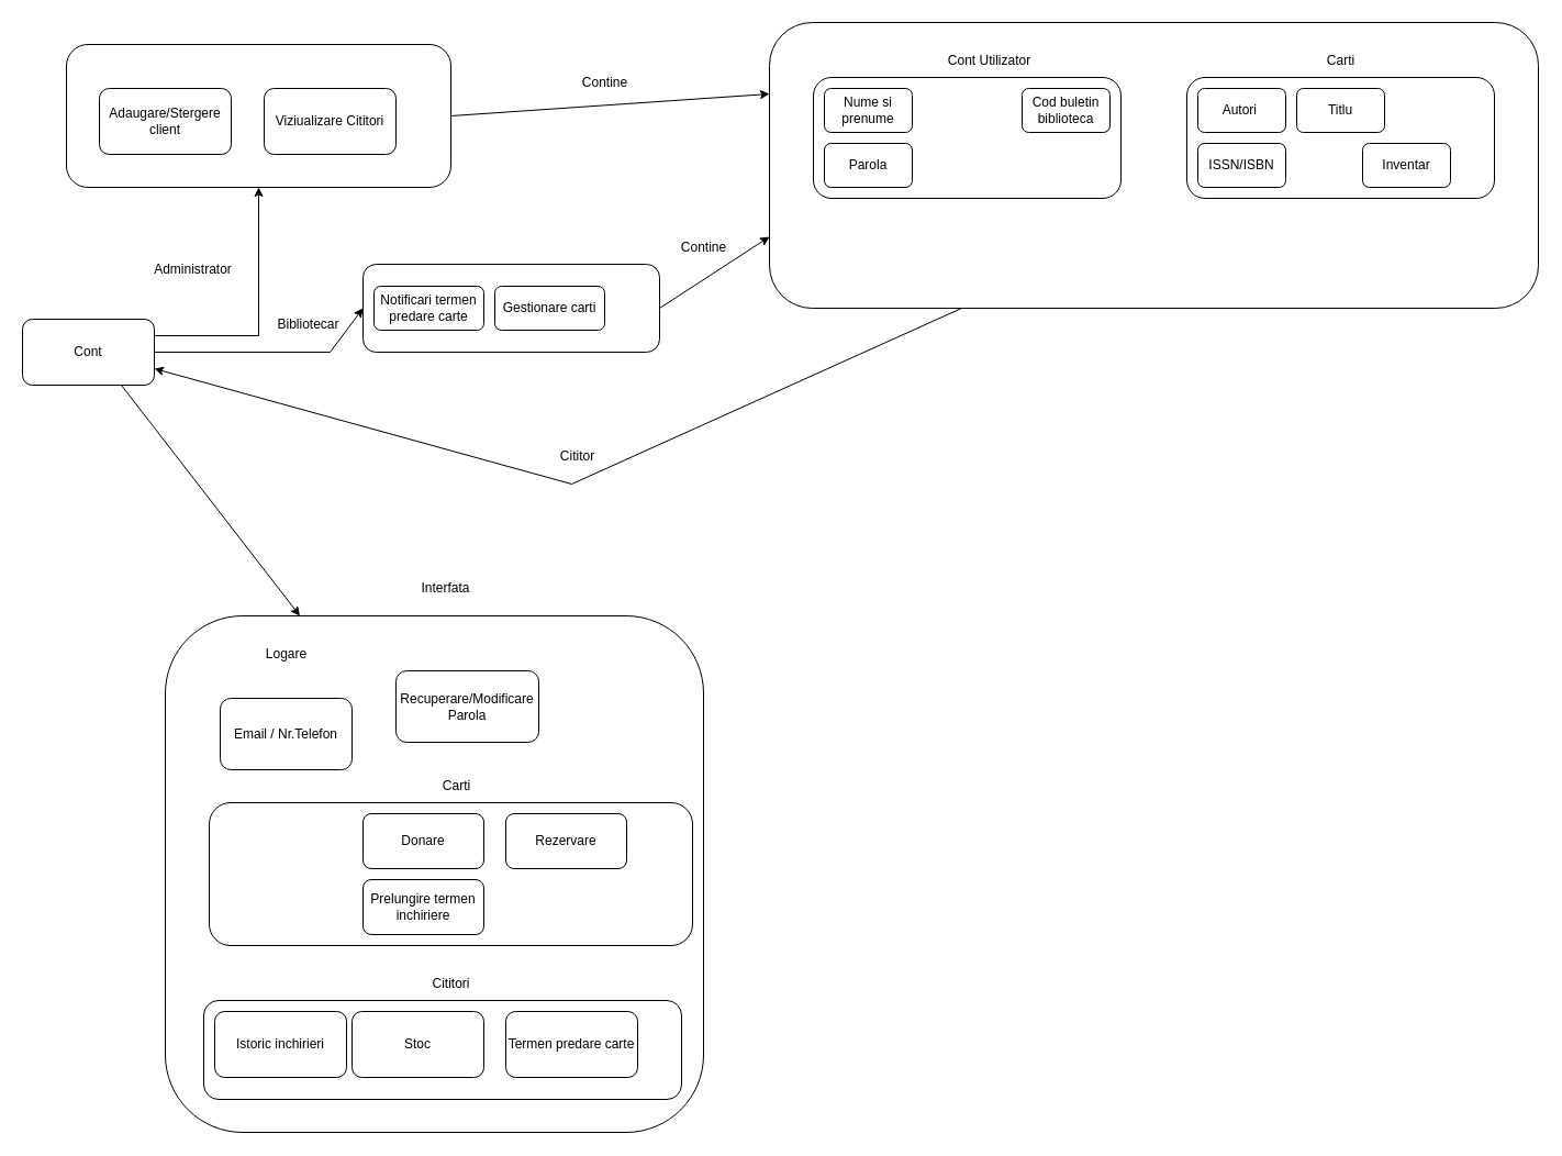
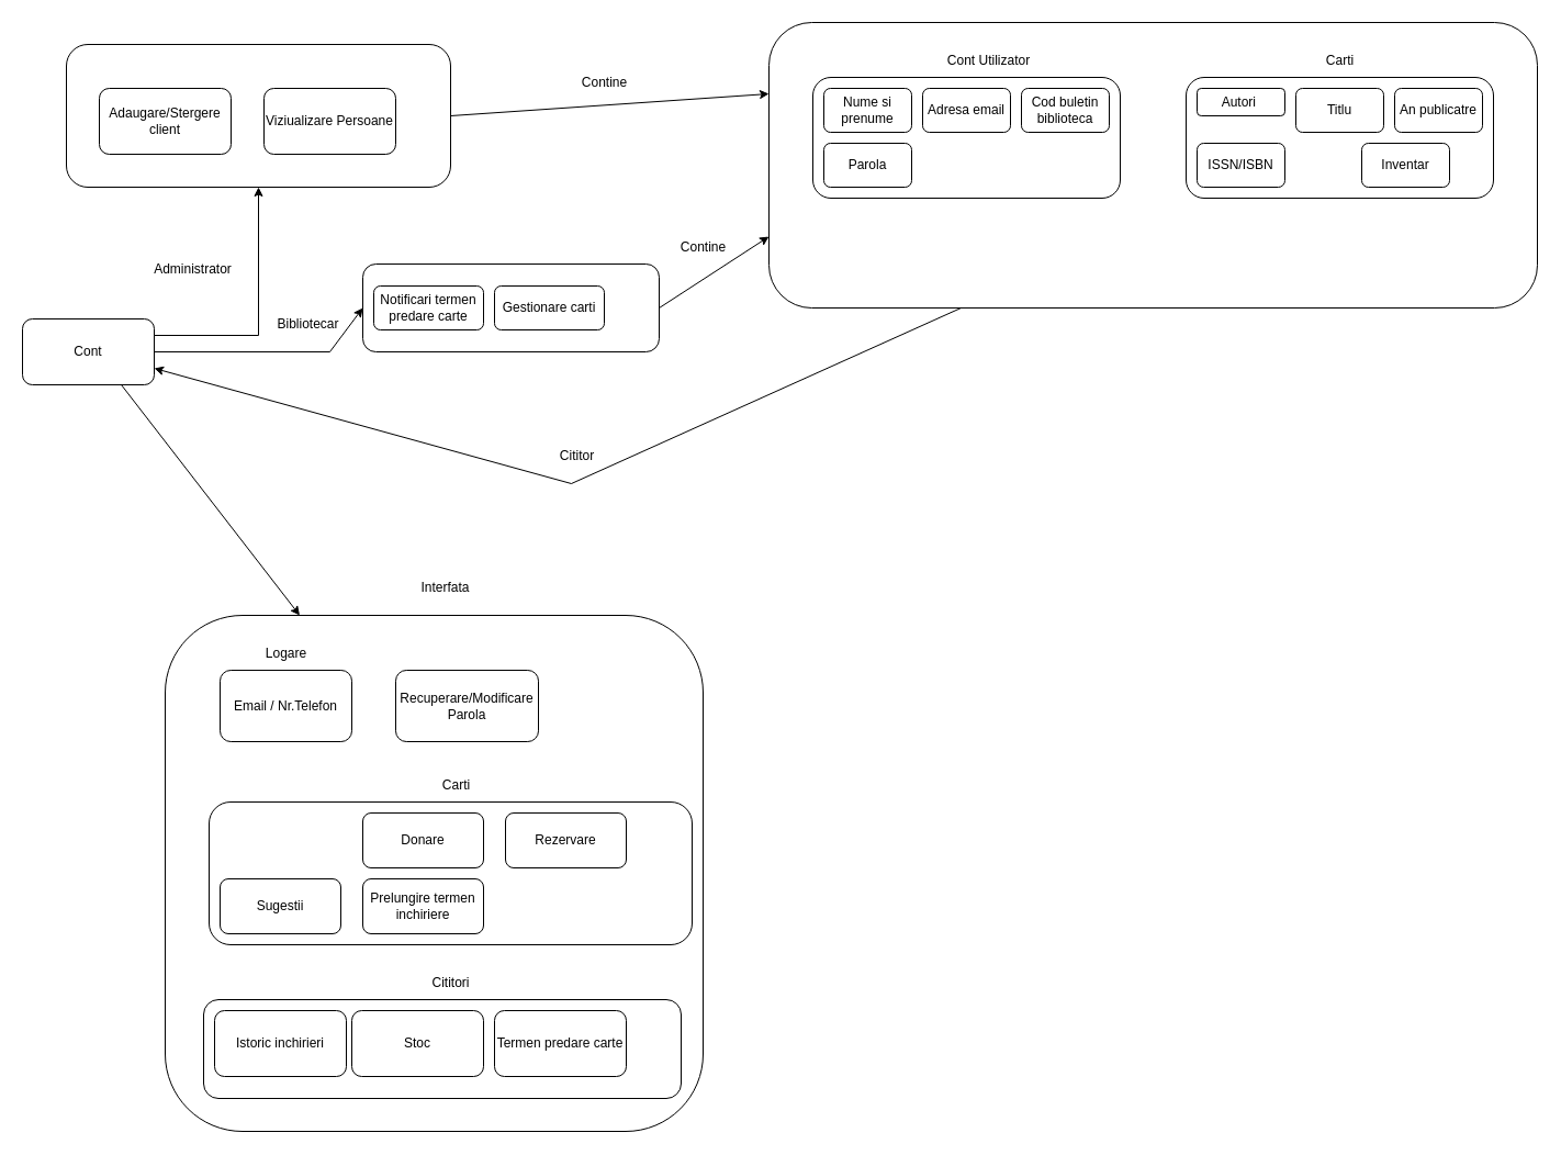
  <mxCell id="0" />
  <mxCell id="1" parent="0" />
  <mxCell id="2" value="Cont" style="rounded=1;whiteSpace=wrap;html=1;" vertex="1" parent="1"><mxGeometry x="20" y="290" width="120" height="60" as="geometry" /></mxCell>
  <mxCell id="3" value="" style="rounded=1;whiteSpace=wrap;html=1;" vertex="1" parent="1"><mxGeometry x="60" y="40" width="350" height="130" as="geometry" /></mxCell>
  <mxCell id="4" value="Adaugare/Stergere client" style="rounded=1;whiteSpace=wrap;html=1;" vertex="1" parent="1"><mxGeometry x="90" y="80" width="120" height="60" as="geometry" /></mxCell>
- <mxCell id="5" value="Viziualizare Cititori" style="rounded=1;whiteSpace=wrap;html=1;" vertex="1" parent="1"><mxGeometry x="240" y="80" width="120" height="60" as="geometry" /></mxCell>
+ <mxCell id="5" value="Viziualizare Persoane" style="rounded=1;whiteSpace=wrap;html=1;" vertex="1" parent="1"><mxGeometry x="240" y="80" width="120" height="60" as="geometry" /></mxCell>
  <mxCell id="6" value="Administrator" style="text;html=1;align=center;verticalAlign=middle;resizable=0;points=[];autosize=1;strokeColor=none;fillColor=none;" vertex="1" parent="1"><mxGeometry x="130" y="230" width="90" height="30" as="geometry" /></mxCell>
  <mxCell id="7" value="" style="endArrow=classic;html=1;rounded=0;exitX=1;exitY=0.25;exitDx=0;exitDy=0;entryX=0.5;entryY=1;entryDx=0;entryDy=0;" edge="1" parent="1" source="2" target="3"><mxGeometry width="50" height="50" relative="1" as="geometry"><mxPoint x="690" y="510" as="sourcePoint" /><mxPoint x="740" y="460" as="targetPoint" /><Array as="points"><mxPoint x="235" y="305" /></Array></mxGeometry></mxCell>
  <mxCell id="8" value="" style="rounded=1;whiteSpace=wrap;html=1;" vertex="1" parent="1"><mxGeometry x="150" y="560" width="490" height="470" as="geometry" /></mxCell>
- <mxCell id="9" value="Email / Nr.Telefon" style="rounded=1;whiteSpace=wrap;html=1;" vertex="1" parent="1"><mxGeometry x="200" y="635" width="120" height="65" as="geometry" /></mxCell>
+ <mxCell id="9" value="Email / Nr.Telefon" style="rounded=1;whiteSpace=wrap;html=1;" vertex="1" parent="1"><mxGeometry x="200" y="610" width="120" height="65" as="geometry" /></mxCell>
  <mxCell id="10" value="Logare" style="text;html=1;align=center;verticalAlign=middle;resizable=0;points=[];autosize=1;strokeColor=none;fillColor=none;" vertex="1" parent="1"><mxGeometry x="230" y="580" width="60" height="30" as="geometry" /></mxCell>
  <mxCell id="11" value="Recuperare/Modificare Parola" style="rounded=1;whiteSpace=wrap;html=1;" vertex="1" parent="1"><mxGeometry x="360" y="610" width="130" height="65" as="geometry" /></mxCell>
  <mxCell id="12" value="" style="endArrow=classic;html=1;rounded=0;exitX=0.75;exitY=1;exitDx=0;exitDy=0;entryX=0.25;entryY=0;entryDx=0;entryDy=0;" edge="1" parent="1" source="2" target="8"><mxGeometry width="50" height="50" relative="1" as="geometry"><mxPoint x="690" y="830" as="sourcePoint" /><mxPoint x="740" y="780" as="targetPoint" /><Array as="points" /></mxGeometry></mxCell>
  <mxCell id="13" value="Interfata" style="text;html=1;align=center;verticalAlign=middle;resizable=0;points=[];autosize=1;strokeColor=none;fillColor=none;" vertex="1" parent="1"><mxGeometry x="370" y="520" width="70" height="30" as="geometry" /></mxCell>
  <mxCell id="14" value="" style="rounded=1;whiteSpace=wrap;html=1;" vertex="1" parent="1"><mxGeometry x="190" y="730" width="440" height="130" as="geometry" /></mxCell>
  <mxCell id="15" value="Carti" style="text;html=1;align=center;verticalAlign=middle;resizable=0;points=[];autosize=1;strokeColor=none;fillColor=none;" vertex="1" parent="1"><mxGeometry x="390" y="700" width="50" height="30" as="geometry" /></mxCell>
  <mxCell id="16" value="Donar&lt;span style=&quot;color: rgba(0, 0, 0, 0); font-family: monospace; font-size: 0px; text-align: start; text-wrap-mode: nowrap;&quot;&gt;%3CmxGraphModel%3E%3Croot%3E%3CmxCell%20id%3D%220%22%2F%3E%3CmxCell%20id%3D%221%22%20parent%3D%220%22%2F%3E%3CmxCell%20id%3D%222%22%20value%3D%22Viziualizare%22%20style%3D%22rounded%3D1%3BwhiteSpace%3Dwrap%3Bhtml%3D1%3B%22%20vertex%3D%221%22%20parent%3D%221%22%3E%3CmxGeometry%20y%3D%22700%22%20width%3D%22110%22%20height%3D%2250%22%20as%3D%22geometry%22%2F%3E%3C%2FmxCell%3E%3C%2Froot%3E%3C%2FmxGraphModel%3E&lt;/span&gt;e" style="rounded=1;whiteSpace=wrap;html=1;" vertex="1" parent="1"><mxGeometry x="330" y="740" width="110" height="50" as="geometry" /></mxCell>
  <mxCell id="17" value="Rezervare" style="rounded=1;whiteSpace=wrap;html=1;" vertex="1" parent="1"><mxGeometry x="460" y="740" width="110" height="50" as="geometry" /></mxCell>
+ <mxCell id="18" value="Sugestii" style="rounded=1;whiteSpace=wrap;html=1;" vertex="1" parent="1"><mxGeometry x="200" y="800" width="110" height="50" as="geometry" /></mxCell>
  <mxCell id="19" value="Prelungire termen inchiriere" style="rounded=1;whiteSpace=wrap;html=1;" vertex="1" parent="1"><mxGeometry x="330" y="800" width="110" height="50" as="geometry" /></mxCell>
  <mxCell id="20" value="" style="rounded=1;whiteSpace=wrap;html=1;" vertex="1" parent="1"><mxGeometry x="185" y="910" width="435" height="90" as="geometry" /></mxCell>
  <mxCell id="21" value="Cititori" style="text;html=1;align=center;verticalAlign=middle;resizable=0;points=[];autosize=1;strokeColor=none;fillColor=none;" vertex="1" parent="1"><mxGeometry x="380" y="880" width="60" height="30" as="geometry" /></mxCell>
  <mxCell id="22" value="Istoric inchirieri" style="rounded=1;whiteSpace=wrap;html=1;" vertex="1" parent="1"><mxGeometry x="195" y="920" width="120" height="60" as="geometry" /></mxCell>
  <mxCell id="23" value="Stoc" style="rounded=1;whiteSpace=wrap;html=1;" vertex="1" parent="1"><mxGeometry x="320" y="920" width="120" height="60" as="geometry" /></mxCell>
- <mxCell id="24" value="Termen predare carte" style="rounded=1;whiteSpace=wrap;html=1;" vertex="1" parent="1"><mxGeometry x="460" y="920" width="120" height="60" as="geometry" /></mxCell>
+ <mxCell id="24" value="Termen predare carte" style="rounded=1;whiteSpace=wrap;html=1;" vertex="1" parent="1"><mxGeometry x="450" y="920" width="120" height="60" as="geometry" /></mxCell>
  <mxCell id="25" value="" style="rounded=1;whiteSpace=wrap;html=1;" vertex="1" parent="1"><mxGeometry x="700" y="20" width="700" height="260" as="geometry" /></mxCell>
  <mxCell id="26" value="" style="rounded=1;whiteSpace=wrap;html=1;" vertex="1" parent="1"><mxGeometry x="740" y="70" width="280" height="110" as="geometry" /></mxCell>
  <mxCell id="27" value="Cont Utilizator" style="text;html=1;align=center;verticalAlign=middle;resizable=0;points=[];autosize=1;strokeColor=none;fillColor=none;" vertex="1" parent="1"><mxGeometry x="850" y="40" width="100" height="30" as="geometry" /></mxCell>
  <mxCell id="28" value="Nume si prenume" style="rounded=1;whiteSpace=wrap;html=1;" vertex="1" parent="1"><mxGeometry x="750" y="80" width="80" height="40" as="geometry" /></mxCell>
+ <mxCell id="29" value="Adresa email" style="rounded=1;whiteSpace=wrap;html=1;" vertex="1" parent="1"><mxGeometry x="840" y="80" width="80" height="40" as="geometry" /></mxCell>
  <mxCell id="30" value="Cod buletin biblioteca" style="rounded=1;whiteSpace=wrap;html=1;" vertex="1" parent="1"><mxGeometry x="930" y="80" width="80" height="40" as="geometry" /></mxCell>
  <mxCell id="31" value="Parola" style="rounded=1;whiteSpace=wrap;html=1;" vertex="1" parent="1"><mxGeometry x="750" y="130" width="80" height="40" as="geometry" /></mxCell>
  <mxCell id="32" value="" style="rounded=1;whiteSpace=wrap;html=1;" vertex="1" parent="1"><mxGeometry x="1080" y="70" width="280" height="110" as="geometry" /></mxCell>
  <mxCell id="33" value="Carti" style="text;html=1;align=center;verticalAlign=middle;resizable=0;points=[];autosize=1;strokeColor=none;fillColor=none;" vertex="1" parent="1"><mxGeometry x="1195" y="40" width="50" height="30" as="geometry" /></mxCell>
- <mxCell id="34" value="Autori&amp;nbsp;" style="rounded=1;whiteSpace=wrap;html=1;" vertex="1" parent="1"><mxGeometry x="1090" y="80" width="80" height="40" as="geometry" /></mxCell>
+ <mxCell id="34" value="Autori&amp;nbsp;" style="rounded=1;whiteSpace=wrap;html=1;" vertex="1" parent="1"><mxGeometry x="1090" y="80" width="80" height="25" as="geometry" /></mxCell>
  <mxCell id="35" value="Titlu" style="rounded=1;whiteSpace=wrap;html=1;" vertex="1" parent="1"><mxGeometry x="1180" y="80" width="80" height="40" as="geometry" /></mxCell>
+ <mxCell id="36" value="An publicatre" style="rounded=1;whiteSpace=wrap;html=1;" vertex="1" parent="1"><mxGeometry x="1270" y="80" width="80" height="40" as="geometry" /></mxCell>
  <mxCell id="37" value="ISSN/ISBN" style="rounded=1;whiteSpace=wrap;html=1;" vertex="1" parent="1"><mxGeometry x="1090" y="130" width="80" height="40" as="geometry" /></mxCell>
  <mxCell id="38" value="Inventar" style="rounded=1;whiteSpace=wrap;html=1;" vertex="1" parent="1"><mxGeometry x="1240" y="130" width="80" height="40" as="geometry" /></mxCell>
  <mxCell id="39" value="" style="endArrow=classic;html=1;rounded=0;exitX=1;exitY=0.5;exitDx=0;exitDy=0;entryX=0;entryY=0.25;entryDx=0;entryDy=0;" edge="1" parent="1" source="3" target="25"><mxGeometry width="50" height="50" relative="1" as="geometry"><mxPoint x="690" y="530" as="sourcePoint" /><mxPoint x="740" y="480" as="targetPoint" /></mxGeometry></mxCell>
  <mxCell id="40" value="Contine" style="text;html=1;align=center;verticalAlign=middle;resizable=0;points=[];autosize=1;strokeColor=none;fillColor=none;" vertex="1" parent="1"><mxGeometry x="520" y="60" width="60" height="30" as="geometry" /></mxCell>
  <mxCell id="41" value="" style="rounded=1;whiteSpace=wrap;html=1;" vertex="1" parent="1"><mxGeometry x="330" y="240" width="270" height="80" as="geometry" /></mxCell>
  <mxCell id="42" value="Bibliotecar" style="text;html=1;align=center;verticalAlign=middle;resizable=0;points=[];autosize=1;strokeColor=none;fillColor=none;" vertex="1" parent="1"><mxGeometry x="240" y="280" width="80" height="30" as="geometry" /></mxCell>
  <mxCell id="43" value="" style="endArrow=classic;html=1;rounded=0;exitX=1;exitY=0.5;exitDx=0;exitDy=0;entryX=0;entryY=0.5;entryDx=0;entryDy=0;" edge="1" parent="1" source="2" target="41"><mxGeometry width="50" height="50" relative="1" as="geometry"><mxPoint x="690" y="530" as="sourcePoint" /><mxPoint x="740" y="480" as="targetPoint" /><Array as="points"><mxPoint y="320" x="300" /></Array></mxGeometry></mxCell>
  <mxCell id="44" value="Notificari termen predare carte" style="rounded=1;whiteSpace=wrap;html=1;" vertex="1" parent="1"><mxGeometry x="340" y="260" width="100" height="40" as="geometry" /></mxCell>
  <mxCell id="45" value="Gestionare carti" style="rounded=1;whiteSpace=wrap;html=1;" vertex="1" parent="1"><mxGeometry x="450" y="260" width="100" height="40" as="geometry" /></mxCell>
  <mxCell id="46" value="" style="endArrow=classic;html=1;rounded=0;exitX=0.25;exitY=1;exitDx=0;exitDy=0;entryX=1;entryY=0.75;entryDx=0;entryDy=0;" edge="1" parent="1" source="25" target="2"><mxGeometry width="50" height="50" relative="1" as="geometry"><mxPoint x="690" y="530" as="sourcePoint" /><mxPoint x="740" y="480" as="targetPoint" /><Array as="points"><mxPoint x="520" y="440" /></Array></mxGeometry></mxCell>
  <mxCell id="47" value="Cititor" style="text;html=1;align=center;verticalAlign=middle;resizable=0;points=[];autosize=1;strokeColor=none;fillColor=none;" vertex="1" parent="1"><mxGeometry x="500" y="400" width="50" height="30" as="geometry" /></mxCell>
  <mxCell id="48" value="Contine" style="text;html=1;align=center;verticalAlign=middle;resizable=0;points=[];autosize=1;strokeColor=none;fillColor=none;" vertex="1" parent="1"><mxGeometry x="610" y="210" width="60" height="30" as="geometry" /></mxCell>
  <mxCell id="49" value="" style="endArrow=classic;html=1;rounded=0;exitX=1;exitY=0.5;exitDx=0;exitDy=0;entryX=0;entryY=0.75;entryDx=0;entryDy=0;" edge="1" parent="1" source="41" target="25"><mxGeometry width="50" height="50" relative="1" as="geometry"><mxPoint x="690" y="530" as="sourcePoint" /><mxPoint x="740" y="480" as="targetPoint" /></mxGeometry></mxCell>
